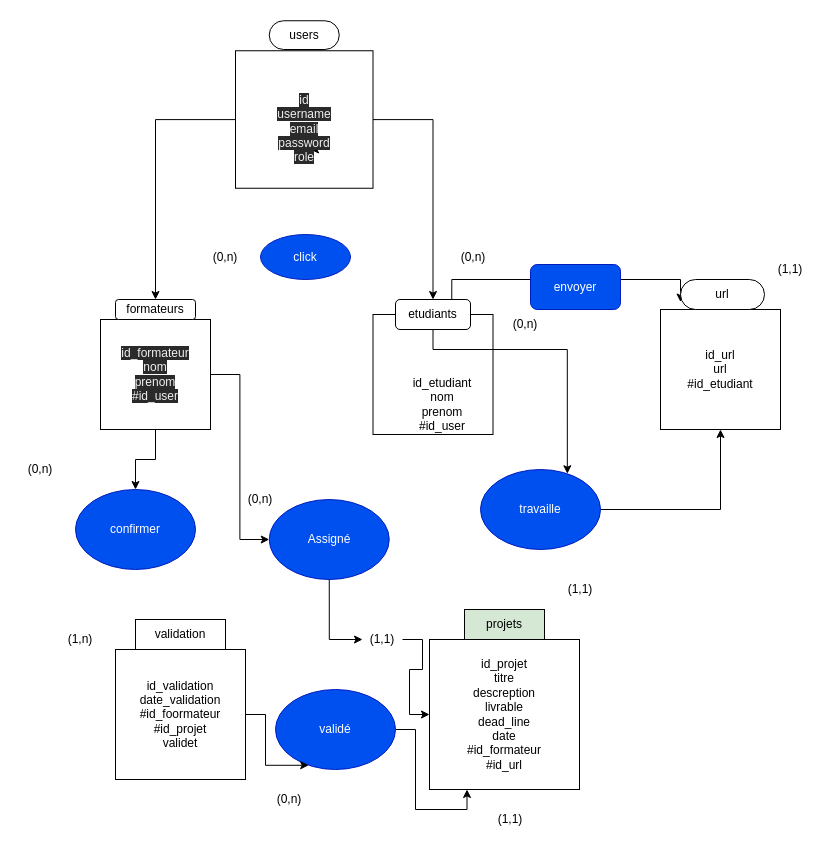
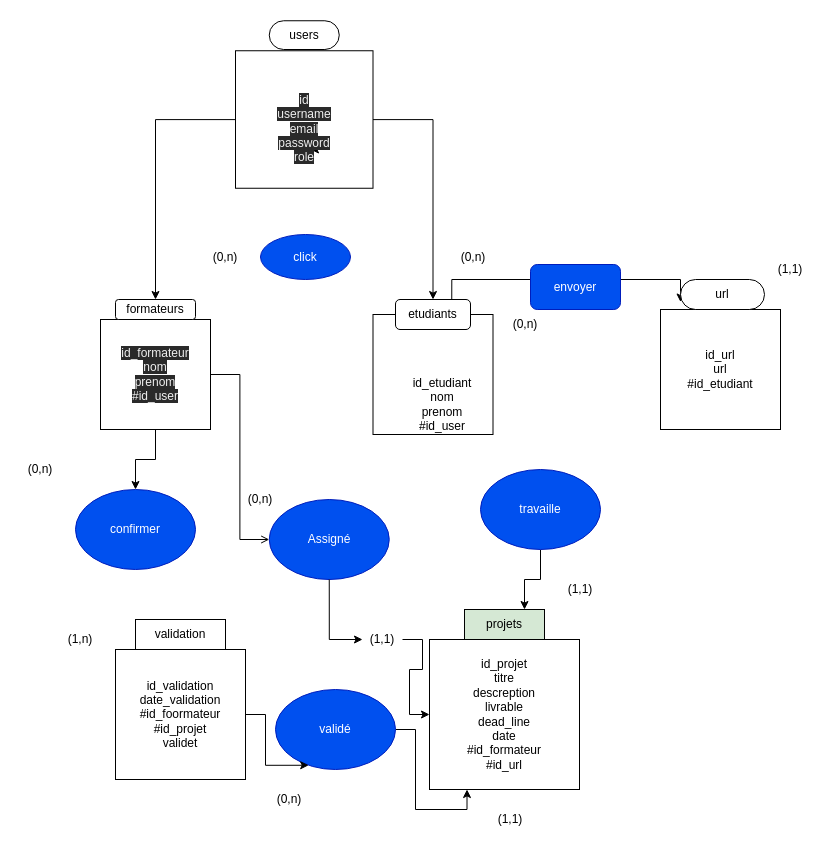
  <mxCell id="0" />
  <mxCell id="1" parent="0" />
  <mxCell id="2" value="" style="edgeStyle=orthogonalEdgeStyle;rounded=0;orthogonalLoop=1;jettySize=auto;html=1;" parent="1" source="4" target="10" edge="1"><mxGeometry relative="1" as="geometry" /></mxCell>
  <mxCell id="3" value="" style="edgeStyle=orthogonalEdgeStyle;rounded=0;orthogonalLoop=1;jettySize=auto;html=1;" parent="1" source="4" target="17" edge="1"><mxGeometry relative="1" as="geometry" /></mxCell>
  <mxCell id="4" value="" style="whiteSpace=wrap;html=1;aspect=fixed;" parent="1" vertex="1"><mxGeometry x="235" y="50.25" width="137.5" height="137.5" as="geometry" /></mxCell>
  <mxCell id="5" style="edgeStyle=orthogonalEdgeStyle;rounded=0;orthogonalLoop=1;jettySize=auto;html=1;entryX=0;entryY=0.5;entryDx=0;entryDy=0;" parent="1" source="45" target="8" edge="1"><mxGeometry relative="1" as="geometry" /></mxCell>
  <mxCell id="6" value="&#10;&#10;&lt;span style=&quot;color: rgb(240, 240, 240); font-family: helvetica; font-size: 12px; font-style: normal; font-weight: 400; letter-spacing: normal; text-align: center; text-indent: 0px; text-transform: none; word-spacing: 0px; background-color: rgb(42, 42, 42); display: inline; float: none;&quot;&gt;id_formateur&lt;/span&gt;&lt;br style=&quot;color: rgb(240, 240, 240); font-family: helvetica; font-size: 12px; font-style: normal; font-weight: 400; letter-spacing: normal; text-align: center; text-indent: 0px; text-transform: none; word-spacing: 0px; background-color: rgb(42, 42, 42);&quot;&gt;&lt;span style=&quot;color: rgb(240, 240, 240); font-family: helvetica; font-size: 12px; font-style: normal; font-weight: 400; letter-spacing: normal; text-align: center; text-indent: 0px; text-transform: none; word-spacing: 0px; background-color: rgb(42, 42, 42); display: inline; float: none;&quot;&gt;nom&lt;/span&gt;&lt;br style=&quot;color: rgb(240, 240, 240); font-family: helvetica; font-size: 12px; font-style: normal; font-weight: 400; letter-spacing: normal; text-align: center; text-indent: 0px; text-transform: none; word-spacing: 0px; background-color: rgb(42, 42, 42);&quot;&gt;&lt;span style=&quot;color: rgb(240, 240, 240); font-family: helvetica; font-size: 12px; font-style: normal; font-weight: 400; letter-spacing: normal; text-align: center; text-indent: 0px; text-transform: none; word-spacing: 0px; background-color: rgb(42, 42, 42); display: inline; float: none;&quot;&gt;prenom&lt;/span&gt;&lt;br style=&quot;color: rgb(240, 240, 240); font-family: helvetica; font-size: 12px; font-style: normal; font-weight: 400; letter-spacing: normal; text-align: center; text-indent: 0px; text-transform: none; word-spacing: 0px; background-color: rgb(42, 42, 42);&quot;&gt;&lt;span style=&quot;color: rgb(240, 240, 240); font-family: helvetica; font-size: 12px; font-style: normal; font-weight: 400; letter-spacing: normal; text-align: center; text-indent: 0px; text-transform: none; word-spacing: 0px; background-color: rgb(42, 42, 42); display: inline; float: none;&quot;&gt;#id_user&lt;/span&gt;&#10;&#10;" style="whiteSpace=wrap;html=1;aspect=fixed;" parent="1" vertex="1"><mxGeometry x="100" y="319" width="110" height="110" as="geometry" /></mxCell>
  <mxCell id="7" value="" style="whiteSpace=wrap;html=1;aspect=fixed;" parent="1" vertex="1"><mxGeometry x="372.5" y="314" width="120" height="120" as="geometry" /></mxCell>
  <mxCell id="8" value="id_projet&lt;br&gt;titre&lt;br&gt;descreption&lt;br&gt;livrable&lt;br&gt;dead_line&lt;br&gt;date&lt;br&gt;#id_formateur&lt;br&gt;#id_url" style="whiteSpace=wrap;html=1;aspect=fixed;" parent="1" vertex="1"><mxGeometry x="429" y="639" width="150" height="150" as="geometry" /></mxCell>
  <mxCell id="9" value="id_url&lt;br&gt;url&lt;br&gt;#id_etudiant" style="whiteSpace=wrap;html=1;aspect=fixed;" parent="1" vertex="1"><mxGeometry x="660" y="309" width="120" height="120" as="geometry" /></mxCell>
  <mxCell id="10" value="formateurs" style="rounded=1;whiteSpace=wrap;html=1;" parent="1" vertex="1"><mxGeometry x="115" y="299" width="80" height="20" as="geometry" /></mxCell>
- <mxCell id="11" value="" style="edgeStyle=orthogonalEdgeStyle;rounded=0;orthogonalLoop=1;jettySize=auto;html=1;" parent="1" source="31" target="9" edge="1"><mxGeometry relative="1" as="geometry" /></mxCell>
+ <mxCell id="11" value="" style="edgeStyle=orthogonalEdgeStyle;rounded=0;orthogonalLoop=1;jettySize=auto;html=1;entryX=0.75;entryY=0;entryDx=0;entryDy=0;" parent="1" source="31" target="13" edge="1"><mxGeometry relative="1" as="geometry" /></mxCell>
  <mxCell id="12" value="id_etudiant&lt;br&gt;nom&lt;br&gt;prenom&lt;br&gt;#id_user" style="text;html=1;strokeColor=none;fillColor=none;align=center;verticalAlign=middle;whiteSpace=wrap;rounded=0;" parent="1" vertex="1"><mxGeometry x="412" y="394" width="60" height="20" as="geometry" /></mxCell>
  <mxCell id="13" value="projets" style="rounded=1;whiteSpace=wrap;html=1;arcSize=0;fillColor=#d5e8d4;" parent="1" vertex="1"><mxGeometry x="464" y="609" width="80" height="30" as="geometry" /></mxCell>
  <mxCell id="14" style="edgeStyle=orthogonalEdgeStyle;rounded=0;orthogonalLoop=1;jettySize=auto;html=1;exitX=0.75;exitY=1;exitDx=0;exitDy=0;" parent="1" source="24" edge="1"><mxGeometry relative="1" as="geometry"><mxPoint x="310" y="148.333" as="targetPoint" /></mxGeometry></mxCell>
  <mxCell id="15" value="users" style="rounded=1;whiteSpace=wrap;html=1;arcSize=50;" parent="1" vertex="1"><mxGeometry x="268.75" y="20.25" width="70" height="28.75" as="geometry" /></mxCell>
  <mxCell id="16" value="" style="edgeStyle=orthogonalEdgeStyle;rounded=0;orthogonalLoop=1;jettySize=auto;html=1;entryX=0;entryY=0.75;entryDx=0;entryDy=0;exitX=0.75;exitY=0;exitDx=0;exitDy=0;" parent="1" source="17" target="23" edge="1"><mxGeometry relative="1" as="geometry"><Array as="points"><mxPoint x="451" y="279" /><mxPoint x="680" y="279" /></Array></mxGeometry></mxCell>
  <mxCell id="17" value="etudiants" style="rounded=1;whiteSpace=wrap;html=1;" parent="1" vertex="1"><mxGeometry x="395" y="299" width="75" height="30" as="geometry" /></mxCell>
  <mxCell id="18" value="" style="edgeStyle=orthogonalEdgeStyle;rounded=0;orthogonalLoop=1;jettySize=auto;html=1;" parent="1" source="21" target="22" edge="1"><mxGeometry relative="1" as="geometry" /></mxCell>
  <mxCell id="19" value="" style="edgeStyle=orthogonalEdgeStyle;rounded=0;orthogonalLoop=1;jettySize=auto;html=1;" parent="1" source="21" target="22" edge="1"><mxGeometry relative="1" as="geometry" /></mxCell>
  <mxCell id="20" value="" style="edgeStyle=orthogonalEdgeStyle;rounded=0;orthogonalLoop=1;jettySize=auto;html=1;entryX=0.25;entryY=1;entryDx=0;entryDy=0;" parent="1" source="29" target="8" edge="1"><mxGeometry relative="1" as="geometry" /></mxCell>
  <mxCell id="21" value="id_validation&lt;br&gt;date_validation&lt;br&gt;#id_foormateur&lt;br&gt;#id_projet&lt;br&gt;validet" style="whiteSpace=wrap;html=1;aspect=fixed;" parent="1" vertex="1"><mxGeometry x="115" y="649" width="130" height="130" as="geometry" /></mxCell>
  <mxCell id="22" value="validation" style="whiteSpace=wrap;html=1;arcSize=50;rounded=0;" parent="1" vertex="1"><mxGeometry x="135" y="619" width="90" height="30" as="geometry" /></mxCell>
  <mxCell id="23" value="url" style="rounded=1;whiteSpace=wrap;html=1;arcSize=50;" parent="1" vertex="1"><mxGeometry x="680" y="279" width="84" height="30" as="geometry" /></mxCell>
  <mxCell id="24" value="&lt;br&gt;&lt;br&gt;&lt;span style=&quot;color: rgb(240 , 240 , 240) ; font-family: &amp;#34;helvetica&amp;#34; ; font-size: 12px ; font-style: normal ; font-weight: 400 ; letter-spacing: normal ; text-align: center ; text-indent: 0px ; text-transform: none ; word-spacing: 0px ; background-color: rgb(42 , 42 , 42) ; display: inline ; float: none&quot;&gt;id&lt;/span&gt;&lt;br style=&quot;color: rgb(240 , 240 , 240) ; font-family: &amp;#34;helvetica&amp;#34; ; font-size: 12px ; font-style: normal ; font-weight: 400 ; letter-spacing: normal ; text-align: center ; text-indent: 0px ; text-transform: none ; word-spacing: 0px ; background-color: rgb(42 , 42 , 42)&quot;&gt;&lt;span style=&quot;color: rgb(240 , 240 , 240) ; font-family: &amp;#34;helvetica&amp;#34; ; font-size: 12px ; font-style: normal ; font-weight: 400 ; letter-spacing: normal ; text-align: center ; text-indent: 0px ; text-transform: none ; word-spacing: 0px ; background-color: rgb(42 , 42 , 42) ; display: inline ; float: none&quot;&gt;username&lt;/span&gt;&lt;br style=&quot;color: rgb(240 , 240 , 240) ; font-family: &amp;#34;helvetica&amp;#34; ; font-size: 12px ; font-style: normal ; font-weight: 400 ; letter-spacing: normal ; text-align: center ; text-indent: 0px ; text-transform: none ; word-spacing: 0px ; background-color: rgb(42 , 42 , 42)&quot;&gt;&lt;span style=&quot;color: rgb(240 , 240 , 240) ; font-family: &amp;#34;helvetica&amp;#34; ; font-size: 12px ; font-style: normal ; font-weight: 400 ; letter-spacing: normal ; text-align: center ; text-indent: 0px ; text-transform: none ; word-spacing: 0px ; background-color: rgb(42 , 42 , 42) ; display: inline ; float: none&quot;&gt;email&lt;/span&gt;&lt;br style=&quot;color: rgb(240 , 240 , 240) ; font-family: &amp;#34;helvetica&amp;#34; ; font-size: 12px ; font-style: normal ; font-weight: 400 ; letter-spacing: normal ; text-align: center ; text-indent: 0px ; text-transform: none ; word-spacing: 0px ; background-color: rgb(42 , 42 , 42)&quot;&gt;&lt;span style=&quot;color: rgb(240 , 240 , 240) ; font-family: &amp;#34;helvetica&amp;#34; ; font-size: 12px ; font-style: normal ; font-weight: 400 ; letter-spacing: normal ; text-align: center ; text-indent: 0px ; text-transform: none ; word-spacing: 0px ; background-color: rgb(42 , 42 , 42) ; display: inline ; float: none&quot;&gt;password&lt;/span&gt;&lt;br style=&quot;color: rgb(240 , 240 , 240) ; font-family: &amp;#34;helvetica&amp;#34; ; font-size: 12px ; font-style: normal ; font-weight: 400 ; letter-spacing: normal ; text-align: center ; text-indent: 0px ; text-transform: none ; word-spacing: 0px ; background-color: rgb(42 , 42 , 42)&quot;&gt;&lt;span style=&quot;color: rgb(240 , 240 , 240) ; font-family: &amp;#34;helvetica&amp;#34; ; font-size: 12px ; font-style: normal ; font-weight: 400 ; letter-spacing: normal ; text-align: center ; text-indent: 0px ; text-transform: none ; word-spacing: 0px ; background-color: rgb(42 , 42 , 42) ; display: inline ; float: none&quot;&gt;role&lt;/span&gt;&lt;br&gt;" style="text;html=1;strokeColor=none;fillColor=none;align=center;verticalAlign=middle;whiteSpace=wrap;rounded=0;" parent="1" vertex="1"><mxGeometry x="283.75" y="79" width="40" height="70" as="geometry" /></mxCell>
  <mxCell id="25" value="Assigné" style="ellipse;whiteSpace=wrap;html=1;fillColor=#0050ef;strokeColor=#001DBC;fontColor=#ffffff;" parent="1" vertex="1"><mxGeometry x="268.75" y="499" width="120" height="80" as="geometry" /></mxCell>
- <mxCell id="26" style="edgeStyle=orthogonalEdgeStyle;rounded=0;orthogonalLoop=1;jettySize=auto;html=1;entryX=0;entryY=0.5;entryDx=0;entryDy=0;" parent="1" source="6" target="25" edge="1"><mxGeometry relative="1" as="geometry"><mxPoint x="210" y="374" as="sourcePoint" /><mxPoint x="429" y="714" as="targetPoint" /></mxGeometry></mxCell>
+ <mxCell id="26" style="edgeStyle=orthogonalEdgeStyle;rounded=0;orthogonalLoop=1;jettySize=auto;html=1;entryX=0;entryY=0.5;entryDx=0;entryDy=0;endArrow=open;" parent="1" source="6" target="25" edge="1"><mxGeometry relative="1" as="geometry"><mxPoint x="210" y="374" as="sourcePoint" /><mxPoint x="429" y="714" as="targetPoint" /></mxGeometry></mxCell>
  <mxCell id="27" value="confirmer" style="ellipse;whiteSpace=wrap;html=1;fillColor=#0050ef;strokeColor=#001DBC;fontColor=#ffffff;" parent="1" vertex="1"><mxGeometry x="75" y="489" width="120" height="80" as="geometry" /></mxCell>
  <mxCell id="28" value="" style="edgeStyle=orthogonalEdgeStyle;rounded=0;orthogonalLoop=1;jettySize=auto;html=1;" parent="1" source="6" target="27" edge="1"><mxGeometry relative="1" as="geometry"><mxPoint x="155.143" y="429" as="sourcePoint" /><mxPoint x="155.143" y="619" as="targetPoint" /><Array as="points" /></mxGeometry></mxCell>
  <mxCell id="29" value="validé" style="ellipse;whiteSpace=wrap;html=1;fillColor=#0050ef;strokeColor=#001DBC;fontColor=#ffffff;" parent="1" vertex="1"><mxGeometry x="275" y="689" width="120" height="80" as="geometry" /></mxCell>
  <mxCell id="30" value="" style="edgeStyle=orthogonalEdgeStyle;rounded=0;orthogonalLoop=1;jettySize=auto;html=1;entryX=0.25;entryY=1;entryDx=0;entryDy=0;" parent="1" source="21" target="29" edge="1"><mxGeometry relative="1" as="geometry"><mxPoint x="245" y="714" as="sourcePoint" /><mxPoint x="466.5" y="789" as="targetPoint" /></mxGeometry></mxCell>
  <mxCell id="31" value="travaille" style="ellipse;whiteSpace=wrap;html=1;fillColor=#0050ef;strokeColor=#001DBC;fontColor=#ffffff;" parent="1" vertex="1"><mxGeometry x="480" y="469" width="120" height="80" as="geometry" /></mxCell>
- <mxCell id="32" value="" style="edgeStyle=orthogonalEdgeStyle;rounded=0;orthogonalLoop=1;jettySize=auto;html=1;entryX=0.75;entryY=0;entryDx=0;entryDy=0;" parent="1" source="17" target="31" edge="1"><mxGeometry relative="1" as="geometry"><mxPoint x="490" y="369" as="sourcePoint" /><mxPoint x="524" y="609" as="targetPoint" /><Array as="points"><mxPoint x="433" y="349" /><mxPoint x="567" y="349" /></Array></mxGeometry></mxCell>
  <mxCell id="33" value="envoyer" style="whiteSpace=wrap;html=1;fillColor=#0050ef;strokeColor=#001DBC;fontColor=#ffffff;rounded=1;" parent="1" vertex="1"><mxGeometry x="530" y="264" width="90" height="45" as="geometry" /></mxCell>
  <mxCell id="34" value="click" style="ellipse;whiteSpace=wrap;html=1;fillColor=#0050ef;strokeColor=#001DBC;fontColor=#ffffff;" parent="1" vertex="1"><mxGeometry x="260" y="234" width="90" height="45" as="geometry" /></mxCell>
  <mxCell id="35" value="(0,n)" style="text;html=1;strokeColor=none;fillColor=none;align=center;verticalAlign=middle;whiteSpace=wrap;rounded=0;" parent="1" vertex="1"><mxGeometry x="240" y="479" width="40" height="40" as="geometry" /></mxCell>
  <mxCell id="36" value="(1,1)" style="text;html=1;strokeColor=none;fillColor=none;align=center;verticalAlign=middle;whiteSpace=wrap;rounded=0;" parent="1" vertex="1"><mxGeometry x="560" y="569" width="40" height="40" as="geometry" /></mxCell>
  <mxCell id="37" value="(1,1)" style="text;html=1;strokeColor=none;fillColor=none;align=center;verticalAlign=middle;whiteSpace=wrap;rounded=0;" parent="1" vertex="1"><mxGeometry x="770" y="259" width="40" height="20" as="geometry" /></mxCell>
  <mxCell id="38" value="(0,n)" style="text;html=1;strokeColor=none;fillColor=none;align=center;verticalAlign=middle;whiteSpace=wrap;rounded=0;" parent="1" vertex="1"><mxGeometry x="20" y="429" width="40" height="80" as="geometry" /></mxCell>
  <mxCell id="39" value="(0,n)" style="text;html=1;strokeColor=none;fillColor=none;align=center;verticalAlign=middle;whiteSpace=wrap;rounded=0;" parent="1" vertex="1"><mxGeometry x="500" y="309" width="50" height="30" as="geometry" /></mxCell>
  <mxCell id="40" value="(0,n)" style="text;html=1;strokeColor=none;fillColor=none;align=center;verticalAlign=middle;whiteSpace=wrap;rounded=0;" parent="1" vertex="1"><mxGeometry x="452.5" y="246.5" width="40" height="20" as="geometry" /></mxCell>
  <mxCell id="41" value="(0,n)" style="text;html=1;strokeColor=none;fillColor=none;align=center;verticalAlign=middle;whiteSpace=wrap;rounded=0;" parent="1" vertex="1"><mxGeometry x="205" y="246.5" width="40" height="20" as="geometry" /></mxCell>
  <mxCell id="42" value="(1,n)" style="text;html=1;strokeColor=none;fillColor=none;align=center;verticalAlign=middle;whiteSpace=wrap;rounded=0;" parent="1" vertex="1"><mxGeometry x="60" y="629" width="40" height="20" as="geometry" /></mxCell>
  <mxCell id="43" value="(0,n)" style="text;html=1;strokeColor=none;fillColor=none;align=center;verticalAlign=middle;whiteSpace=wrap;rounded=0;" parent="1" vertex="1"><mxGeometry x="268.75" y="789" width="40" height="20" as="geometry" /></mxCell>
  <mxCell id="44" value="(1,1)" style="text;html=1;strokeColor=none;fillColor=none;align=center;verticalAlign=middle;whiteSpace=wrap;rounded=0;" parent="1" vertex="1"><mxGeometry x="490" y="809" width="40" height="20" as="geometry" /></mxCell>
  <mxCell id="45" value="(1,1)" style="text;html=1;strokeColor=none;fillColor=none;align=center;verticalAlign=middle;whiteSpace=wrap;rounded=0;" parent="1" vertex="1"><mxGeometry x="362" y="629" width="40" height="20" as="geometry" /></mxCell>
  <mxCell id="46" style="edgeStyle=orthogonalEdgeStyle;rounded=0;orthogonalLoop=1;jettySize=auto;html=1;entryX=0;entryY=0.5;entryDx=0;entryDy=0;" parent="1" source="25" target="45" edge="1"><mxGeometry relative="1" as="geometry"><mxPoint x="388.75" y="539" as="sourcePoint" /><mxPoint x="429" y="714" as="targetPoint" /></mxGeometry></mxCell>
